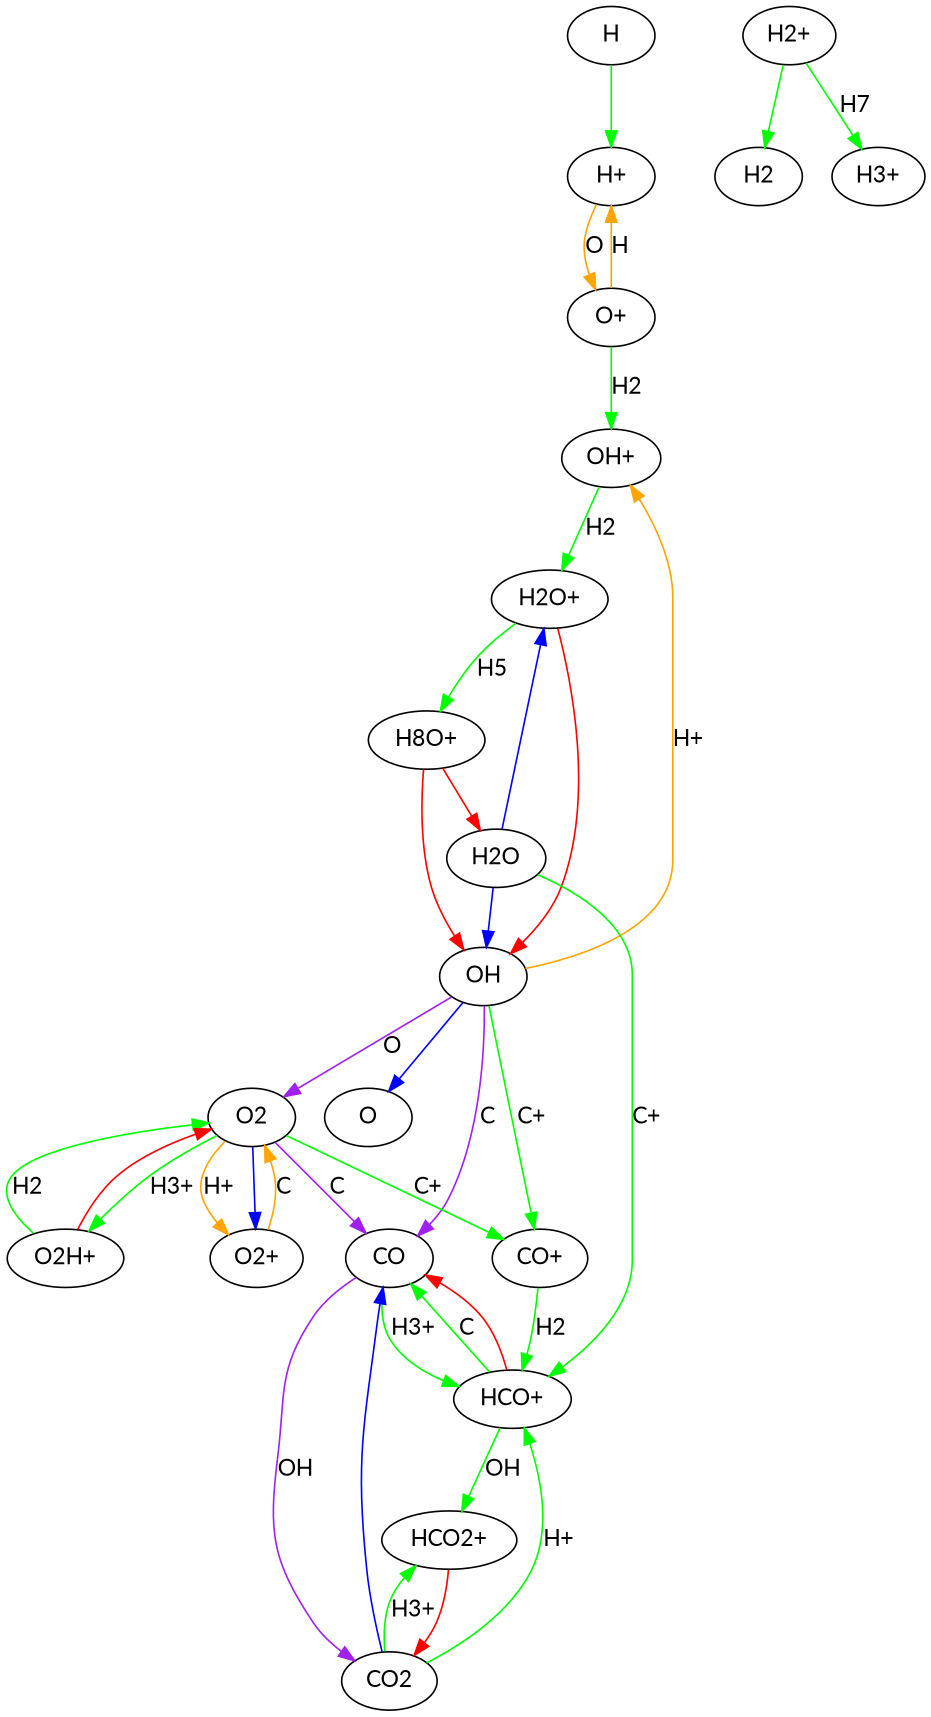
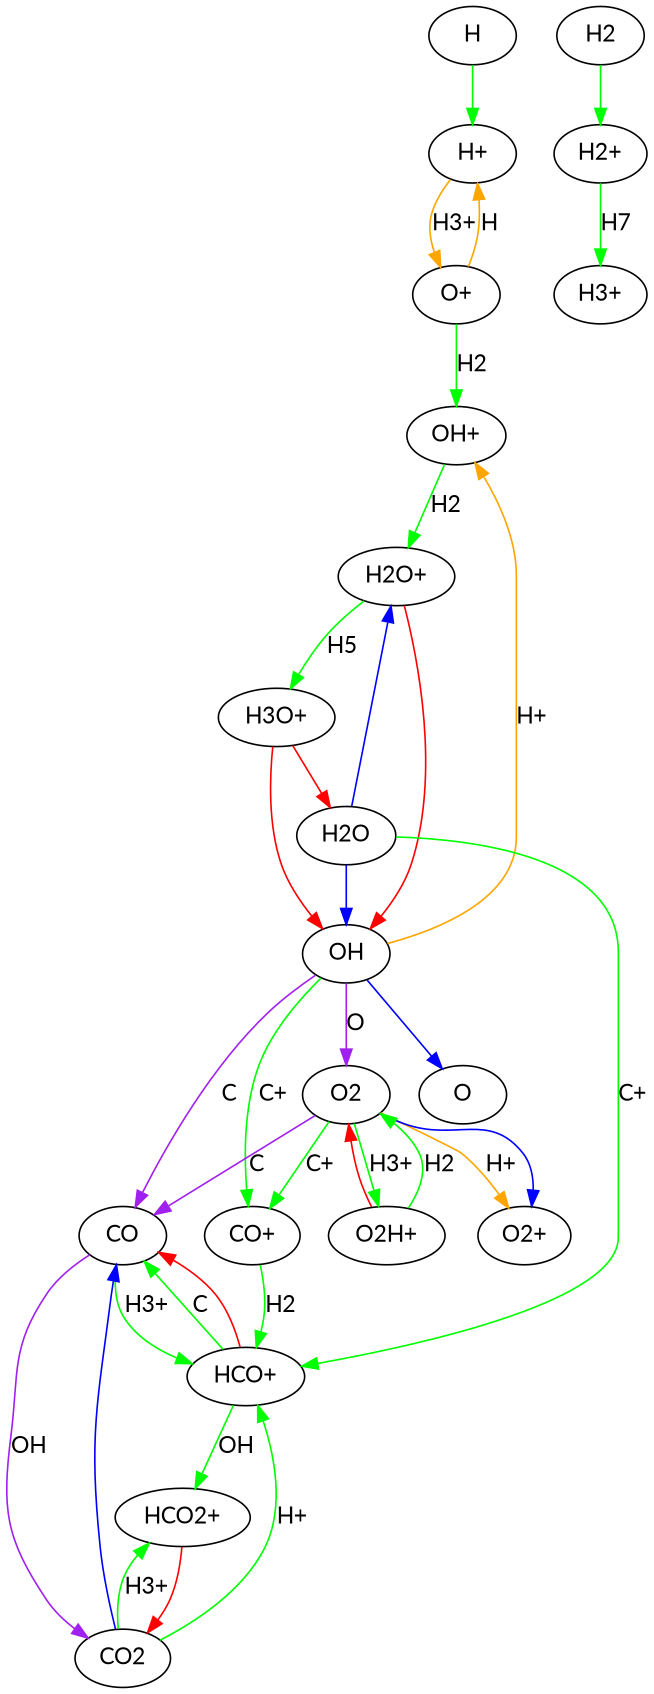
  digraph {
    fontname=Lato
    fontsize=12
    node [fontname=Lato]
    edge [color=green fontname=Lato]
    H
    "H+"
    "O+"
    "OH+"
    H2
    "H2+"
    "H3+"
    "H2O+"
    OH
-   "H3O+" [label="H8O+"]
+   "H3O+"
    CO
    "CO+"
    O
    O2
    H2O
    "HCO+"
    CO2
    "O2H+"
    "O2+"
    "HCO2+"
    H -> "H+"
-   "H+" -> "O+" [color=orange label=O]
+   "H+" -> "O+" [color=orange label="H3+"]
    "O+" -> "H+" [color=orange label=H]
    "O+" -> "OH+" [label=H2]
    "OH+" -> "H2O+" [label=H2]
-   "H2+" -> H2
+   H2 -> "H2+"
    "H2+" -> "H3+" [label=H7]
    "H2O+" -> OH [color=red]
    "H2O+" -> "H3O+" [label=H5]
    OH -> "OH+" [color=orange label="H+"]
    OH -> CO [color=purple label=C]
    OH -> "CO+" [label="C+"]
    OH -> O [color=blue]
    OH -> O2 [color=purple label=O]
    "H3O+" -> OH [color=red]
    "H3O+" -> H2O [color=red]
    CO -> "HCO+" [label="H3+"]
    CO -> CO2 [color=purple label=OH]
    "CO+" -> "HCO+" [label=H2]
    O2 -> CO [color=purple label=C]
    O2 -> "CO+" [label="C+"]
    O2 -> "O2H+" [label="H3+"]
    O2 -> "O2+" [color=orange label="H+"]
    O2 -> "O2+" [color=blue]
    H2O -> "H2O+" [color=blue]
    H2O -> OH [color=blue]
    H2O -> "HCO+" [label="C+"]
    "HCO+" -> CO [label=C]
    "HCO+" -> CO [color=red]
    "HCO+" -> "HCO2+" [label=OH]
    CO2 -> CO [color=blue]
    CO2 -> "HCO+" [label="H+"]
    CO2 -> "HCO2+" [label="H3+"]
    "O2H+" -> O2 [label=H2]
    "O2H+" -> O2 [color=red]
-   "O2+" -> O2 [color=orange label=C]
    "HCO2+" -> CO2 [color=red]
  }
